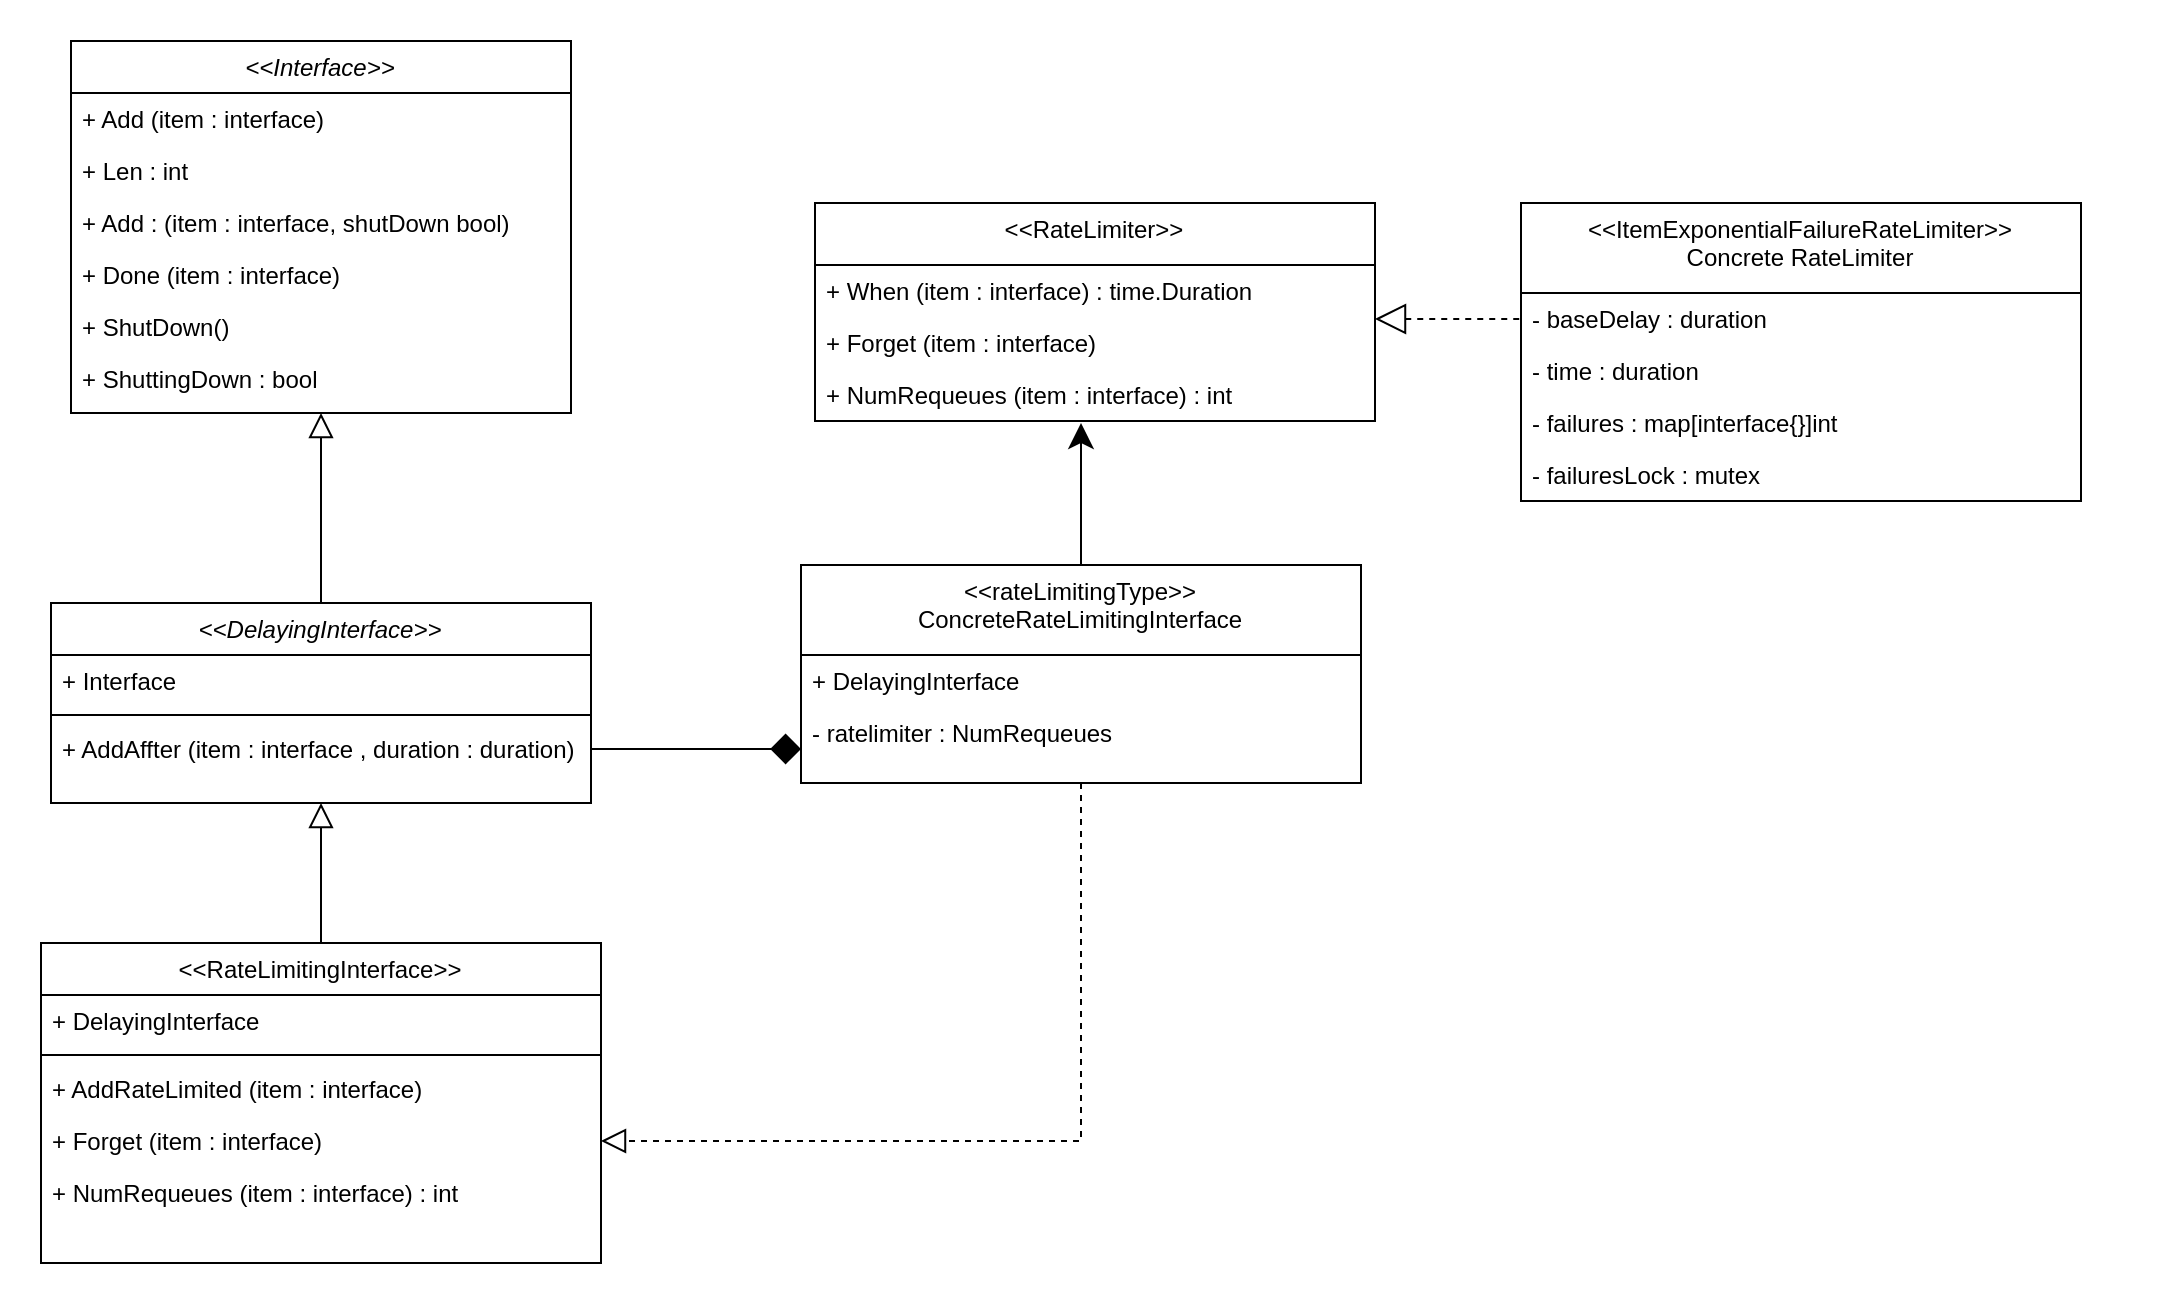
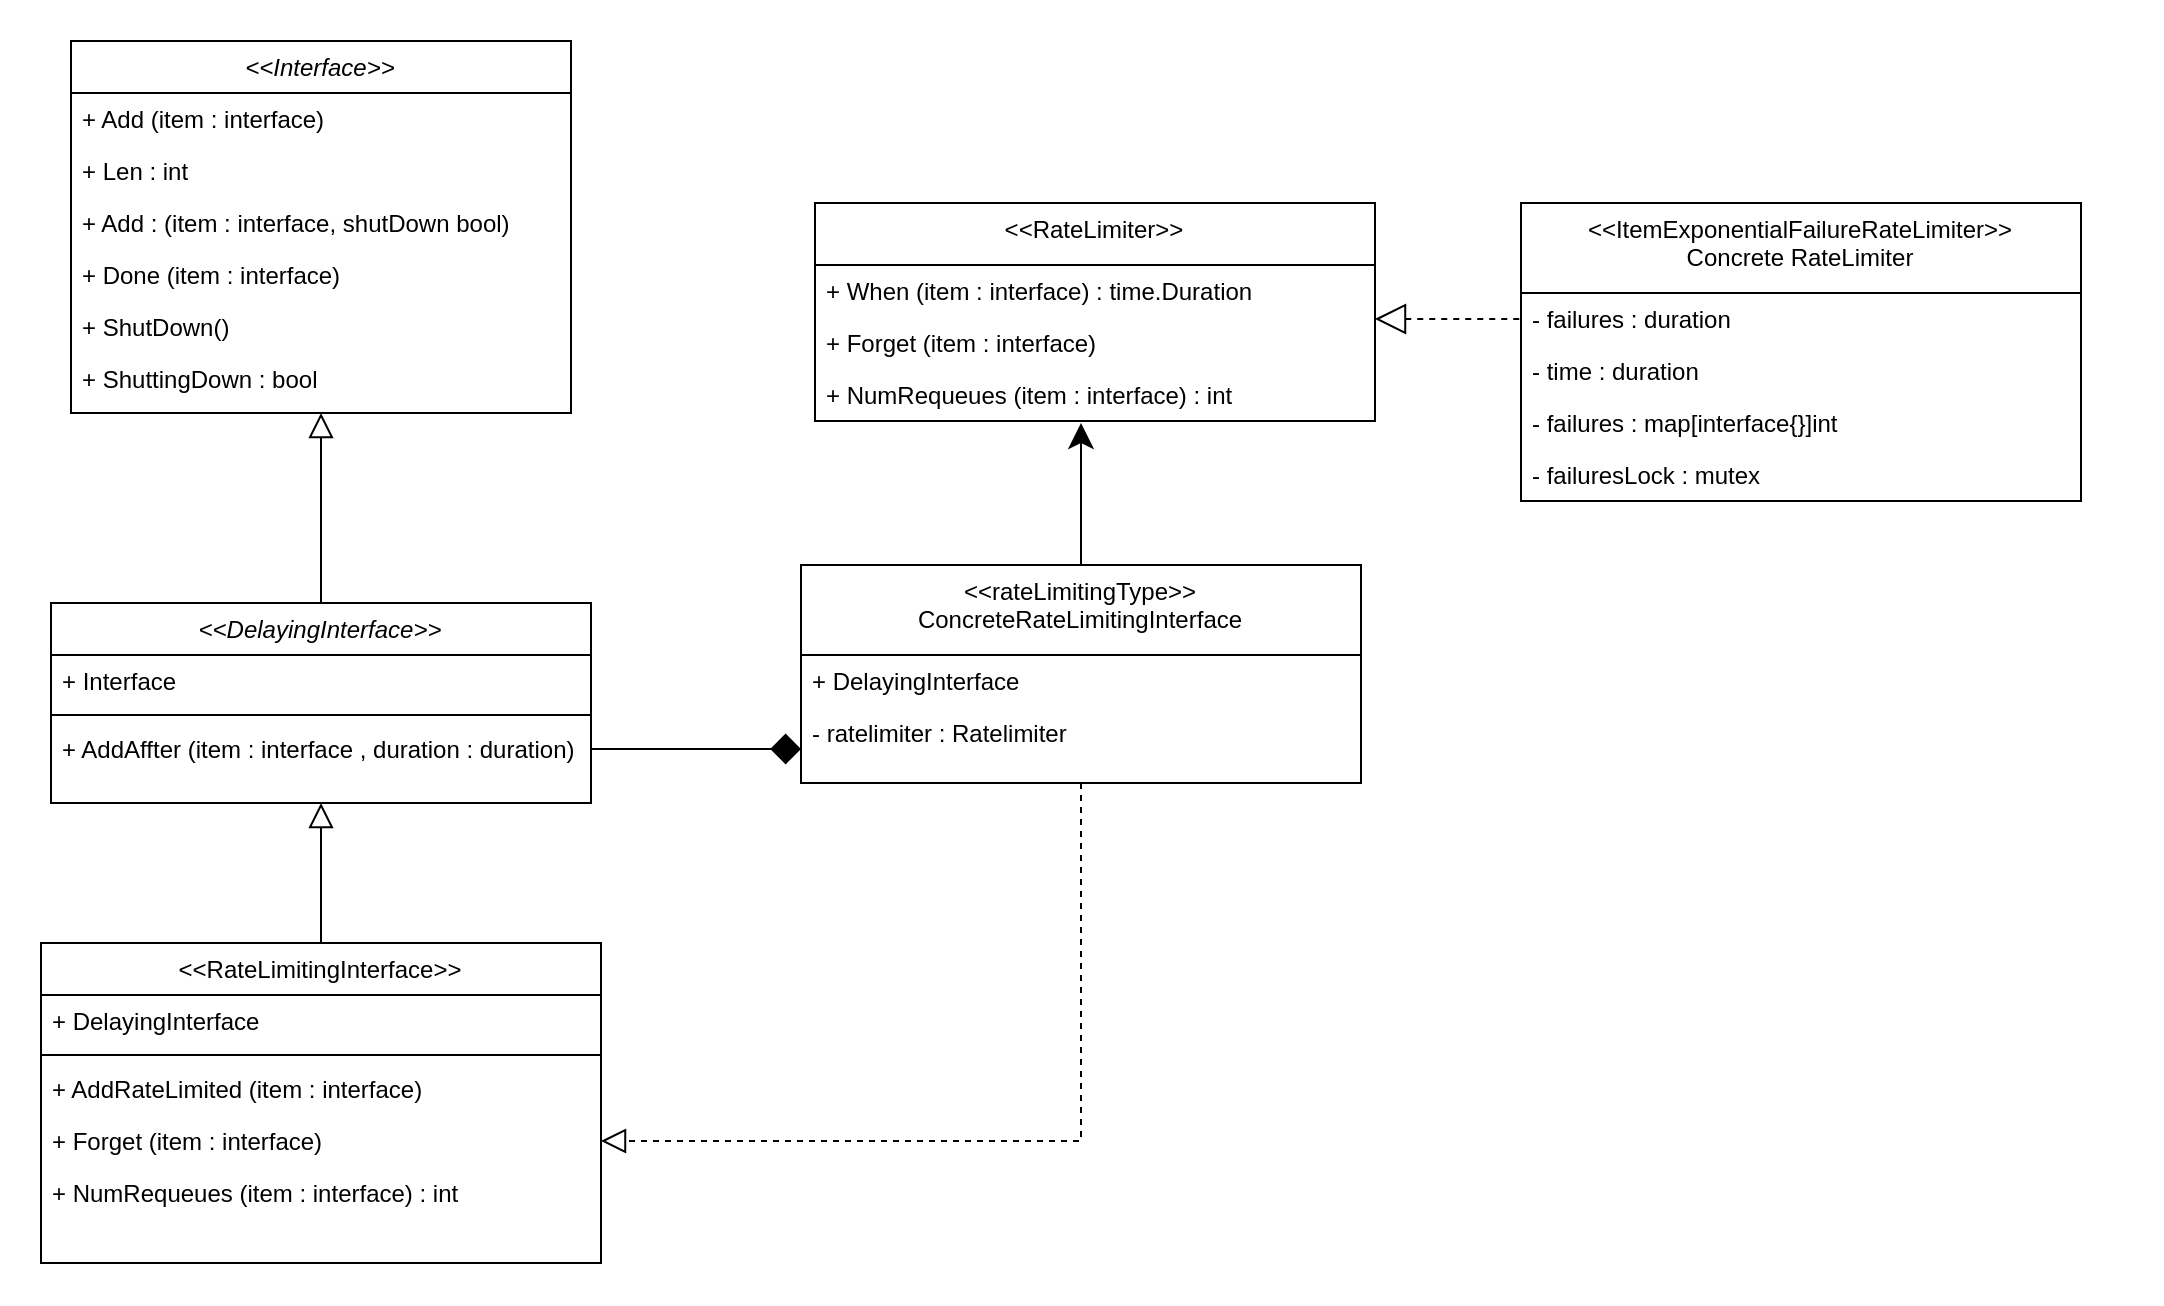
  <mxCell id="0" />
  <mxCell id="1" parent="0" />
  <mxCell id="2" value="&lt;&lt;DelayingInterface&gt;&gt;" style="swimlane;fontStyle=2;align=center;verticalAlign=top;childLayout=stackLayout;horizontal=1;startSize=26;horizontalStack=0;resizeParent=1;resizeLast=0;collapsible=1;marginBottom=0;rounded=0;shadow=0;strokeWidth=1;" parent="1" vertex="1"><mxGeometry x="25" y="301" width="270" height="100" as="geometry"><mxRectangle x="230" y="140" width="160" height="26" as="alternateBounds" /></mxGeometry></mxCell>
  <mxCell id="3" value="+ Interface" style="text;align=left;verticalAlign=top;spacingLeft=4;spacingRight=4;overflow=hidden;rotatable=0;points=[[0,0.5],[1,0.5]];portConstraint=eastwest;" vertex="1" parent="2"><mxGeometry y="26" width="270" height="26" as="geometry" /></mxCell>
  <mxCell id="4" value="" style="line;html=1;strokeWidth=1;align=left;verticalAlign=middle;spacingTop=-1;spacingLeft=3;spacingRight=3;rotatable=0;labelPosition=right;points=[];portConstraint=eastwest;" parent="2" vertex="1"><mxGeometry y="52" width="270" height="8" as="geometry" /></mxCell>
  <mxCell id="5" value="+ AddAffter (item : interface , duration : duration)" style="text;align=left;verticalAlign=top;spacingLeft=4;spacingRight=4;overflow=hidden;rotatable=0;points=[[0,0.5],[1,0.5]];portConstraint=eastwest;rounded=0;shadow=0;html=0;" vertex="1" parent="2"><mxGeometry y="60" width="270" height="26" as="geometry" /></mxCell>
  <mxCell id="6" value="&lt;&lt;RateLimitingInterface&gt;&gt;" style="swimlane;fontStyle=0;align=center;verticalAlign=top;childLayout=stackLayout;horizontal=1;startSize=26;horizontalStack=0;resizeParent=1;resizeLast=0;collapsible=1;marginBottom=0;rounded=0;shadow=0;strokeWidth=1;" parent="1" vertex="1"><mxGeometry x="20" y="471" width="280" height="160" as="geometry"><mxRectangle x="340" y="380" width="170" height="26" as="alternateBounds" /></mxGeometry></mxCell>
  <mxCell id="7" value="+ DelayingInterface" style="text;align=left;verticalAlign=top;spacingLeft=4;spacingRight=4;overflow=hidden;rotatable=0;points=[[0,0.5],[1,0.5]];portConstraint=eastwest;" parent="6" vertex="1"><mxGeometry y="26" width="280" height="26" as="geometry" /></mxCell>
  <mxCell id="8" value="" style="line;html=1;strokeWidth=1;align=left;verticalAlign=middle;spacingTop=-1;spacingLeft=3;spacingRight=3;rotatable=0;labelPosition=right;points=[];portConstraint=eastwest;" parent="6" vertex="1"><mxGeometry y="52" width="280" height="8" as="geometry" /></mxCell>
  <mxCell id="9" value="+ AddRateLimited (item : interface)" style="text;align=left;verticalAlign=top;spacingLeft=4;spacingRight=4;overflow=hidden;rotatable=0;points=[[0,0.5],[1,0.5]];portConstraint=eastwest;rounded=0;shadow=0;html=0;" vertex="1" parent="6"><mxGeometry y="60" width="280" height="26" as="geometry" /></mxCell>
  <mxCell id="10" value="+ Forget (item : interface)" style="text;align=left;verticalAlign=top;spacingLeft=4;spacingRight=4;overflow=hidden;rotatable=0;points=[[0,0.5],[1,0.5]];portConstraint=eastwest;rounded=0;shadow=0;html=0;" vertex="1" parent="6"><mxGeometry y="86" width="280" height="26" as="geometry" /></mxCell>
  <mxCell id="11" value="+ NumRequeues (item : interface) : int" style="text;align=left;verticalAlign=top;spacingLeft=4;spacingRight=4;overflow=hidden;rotatable=0;points=[[0,0.5],[1,0.5]];portConstraint=eastwest;rounded=0;shadow=0;html=0;" vertex="1" parent="6"><mxGeometry y="112" width="280" height="26" as="geometry" /></mxCell>
  <mxCell id="12" value="" style="endArrow=block;endSize=10;endFill=0;shadow=0;strokeWidth=1;rounded=0;edgeStyle=elbowEdgeStyle;elbow=vertical;" parent="1" source="6" target="2" edge="1"><mxGeometry width="160" relative="1" as="geometry"><mxPoint x="70" y="554" as="sourcePoint" /><mxPoint x="170" y="452" as="targetPoint" /></mxGeometry></mxCell>
  <mxCell id="13" value="&lt;&lt;Interface&gt;&gt;" style="swimlane;fontStyle=2;align=center;verticalAlign=top;childLayout=stackLayout;horizontal=1;startSize=26;horizontalStack=0;resizeParent=1;resizeLast=0;collapsible=1;marginBottom=0;rounded=0;shadow=0;strokeWidth=1;" vertex="1" parent="1"><mxGeometry x="35" y="20" width="250" height="186" as="geometry"><mxRectangle x="230" y="140" width="160" height="26" as="alternateBounds" /></mxGeometry></mxCell>
  <mxCell id="14" value="+ Add (item : interface)" style="text;align=left;verticalAlign=top;spacingLeft=4;spacingRight=4;overflow=hidden;rotatable=0;points=[[0,0.5],[1,0.5]];portConstraint=eastwest;" vertex="1" parent="13"><mxGeometry y="26" width="250" height="26" as="geometry" /></mxCell>
  <mxCell id="15" value="+ Len : int" style="text;align=left;verticalAlign=top;spacingLeft=4;spacingRight=4;overflow=hidden;rotatable=0;points=[[0,0.5],[1,0.5]];portConstraint=eastwest;rounded=0;shadow=0;html=0;" vertex="1" parent="13"><mxGeometry y="52" width="250" height="26" as="geometry" /></mxCell>
  <mxCell id="16" value="+ Add : (item : interface, shutDown bool)" style="text;align=left;verticalAlign=top;spacingLeft=4;spacingRight=4;overflow=hidden;rotatable=0;points=[[0,0.5],[1,0.5]];portConstraint=eastwest;rounded=0;shadow=0;html=0;" vertex="1" parent="13"><mxGeometry y="78" width="250" height="26" as="geometry" /></mxCell>
  <mxCell id="17" value="+ Done (item : interface)" style="text;align=left;verticalAlign=top;spacingLeft=4;spacingRight=4;overflow=hidden;rotatable=0;points=[[0,0.5],[1,0.5]];portConstraint=eastwest;rounded=0;shadow=0;html=0;" vertex="1" parent="13"><mxGeometry y="104" width="250" height="26" as="geometry" /></mxCell>
  <mxCell id="18" value="+ ShutDown()" style="text;align=left;verticalAlign=top;spacingLeft=4;spacingRight=4;overflow=hidden;rotatable=0;points=[[0,0.5],[1,0.5]];portConstraint=eastwest;rounded=0;shadow=0;html=0;" vertex="1" parent="13"><mxGeometry y="130" width="250" height="26" as="geometry" /></mxCell>
  <mxCell id="19" value="+ ShuttingDown : bool" style="text;align=left;verticalAlign=top;spacingLeft=4;spacingRight=4;overflow=hidden;rotatable=0;points=[[0,0.5],[1,0.5]];portConstraint=eastwest;rounded=0;shadow=0;html=0;" vertex="1" parent="13"><mxGeometry y="156" width="250" height="26" as="geometry" /></mxCell>
  <mxCell id="20" value="" style="endArrow=block;endSize=10;endFill=0;shadow=0;strokeWidth=1;rounded=0;edgeStyle=elbowEdgeStyle;elbow=vertical;entryX=0.5;entryY=1;entryDx=0;entryDy=0;" edge="1" parent="1" target="13"><mxGeometry width="160" relative="1" as="geometry"><mxPoint x="160" y="301" as="sourcePoint" /><mxPoint x="159.5" y="231" as="targetPoint" /><Array as="points"><mxPoint x="209.5" y="266" /></Array></mxGeometry></mxCell>
  <mxCell id="21" style="edgeStyle=orthogonalEdgeStyle;rounded=0;orthogonalLoop=1;jettySize=auto;html=1;entryX=1;entryY=0.5;entryDx=0;entryDy=0;startArrow=none;startFill=0;endArrow=block;endFill=0;strokeWidth=1;dashed=1;endSize=10;" edge="1" parent="1" source="23" target="10"><mxGeometry relative="1" as="geometry" /></mxCell>
  <mxCell id="22" style="edgeStyle=elbowEdgeStyle;rounded=0;orthogonalLoop=1;jettySize=auto;elbow=vertical;html=1;startArrow=none;startFill=0;endArrow=classic;endFill=1;endSize=10;strokeWidth=1;startSize=10;" edge="1" parent="1" source="23"><mxGeometry relative="1" as="geometry"><mxPoint x="540" y="211" as="targetPoint" /></mxGeometry></mxCell>
  <mxCell id="23" value="&lt;&lt;rateLimitingType&gt;&gt;&#10;ConcreteRateLimitingInterface" style="swimlane;fontStyle=0;align=center;verticalAlign=top;childLayout=stackLayout;horizontal=1;startSize=45;horizontalStack=0;resizeParent=1;resizeLast=0;collapsible=1;marginBottom=0;rounded=0;shadow=0;strokeWidth=1;" vertex="1" parent="1"><mxGeometry x="400" y="282" width="280" height="109" as="geometry"><mxRectangle x="340" y="380" width="170" height="26" as="alternateBounds" /></mxGeometry></mxCell>
  <mxCell id="24" value="+ DelayingInterface" style="text;align=left;verticalAlign=top;spacingLeft=4;spacingRight=4;overflow=hidden;rotatable=0;points=[[0,0.5],[1,0.5]];portConstraint=eastwest;" vertex="1" parent="23"><mxGeometry y="45" width="280" height="26" as="geometry" /></mxCell>
- <mxCell id="25" value="- ratelimiter : NumRequeues" style="text;align=left;verticalAlign=top;spacingLeft=4;spacingRight=4;overflow=hidden;rotatable=0;points=[[0,0.5],[1,0.5]];portConstraint=eastwest;" vertex="1" parent="23"><mxGeometry y="71" width="280" height="26" as="geometry" /></mxCell>
+ <mxCell id="25" value="- ratelimiter : Ratelimiter" style="text;align=left;verticalAlign=top;spacingLeft=4;spacingRight=4;overflow=hidden;rotatable=0;points=[[0,0.5],[1,0.5]];portConstraint=eastwest;" vertex="1" parent="23"><mxGeometry y="71" width="280" height="26" as="geometry" /></mxCell>
  <mxCell id="26" value="" style="endArrow=none;endSize=13;endFill=0;shadow=0;strokeWidth=1;rounded=0;elbow=vertical;entryX=1;entryY=0.5;entryDx=0;entryDy=0;startArrow=diamond;startFill=1;startSize=13;edgeStyle=elbowEdgeStyle;" edge="1" parent="1" source="25" target="5"><mxGeometry width="160" relative="1" as="geometry"><mxPoint x="170" y="481" as="sourcePoint" /><mxPoint x="170" y="411" as="targetPoint" /></mxGeometry></mxCell>
  <mxCell id="27" style="edgeStyle=elbowEdgeStyle;rounded=0;orthogonalLoop=1;jettySize=auto;elbow=vertical;html=1;startArrow=block;startFill=0;startSize=13;endArrow=none;endFill=0;endSize=13;strokeWidth=1;dashed=1;" edge="1" parent="1" source="28" target="33"><mxGeometry relative="1" as="geometry" /></mxCell>
  <mxCell id="28" value="&lt;&lt;RateLimiter&gt;&gt;" style="swimlane;fontStyle=0;align=center;verticalAlign=top;childLayout=stackLayout;horizontal=1;startSize=31;horizontalStack=0;resizeParent=1;resizeLast=0;collapsible=1;marginBottom=0;rounded=0;shadow=0;strokeWidth=1;" vertex="1" parent="1"><mxGeometry x="407" y="101" width="280" height="109" as="geometry"><mxRectangle x="340" y="380" width="170" height="26" as="alternateBounds" /></mxGeometry></mxCell>
  <mxCell id="29" value="+ When (item : interface) : time.Duration" style="text;align=left;verticalAlign=top;spacingLeft=4;spacingRight=4;overflow=hidden;rotatable=0;points=[[0,0.5],[1,0.5]];portConstraint=eastwest;rounded=0;shadow=0;html=0;" vertex="1" parent="28"><mxGeometry y="31" width="280" height="26" as="geometry" /></mxCell>
  <mxCell id="30" value="+ Forget (item : interface)" style="text;align=left;verticalAlign=top;spacingLeft=4;spacingRight=4;overflow=hidden;rotatable=0;points=[[0,0.5],[1,0.5]];portConstraint=eastwest;rounded=0;shadow=0;html=0;" vertex="1" parent="28"><mxGeometry y="57" width="280" height="26" as="geometry" /></mxCell>
  <mxCell id="31" value="+ NumRequeues (item : interface) : int" style="text;align=left;verticalAlign=top;spacingLeft=4;spacingRight=4;overflow=hidden;rotatable=0;points=[[0,0.5],[1,0.5]];portConstraint=eastwest;rounded=0;shadow=0;html=0;" vertex="1" parent="28"><mxGeometry y="83" width="280" height="26" as="geometry" /></mxCell>
  <mxCell id="32" value="&lt;&lt;ItemExponentialFailureRateLimiter&gt;&gt;&#10;Concrete RateLimiter" style="swimlane;fontStyle=0;align=center;verticalAlign=top;childLayout=stackLayout;horizontal=1;startSize=45;horizontalStack=0;resizeParent=1;resizeLast=0;collapsible=1;marginBottom=0;rounded=0;shadow=0;strokeWidth=1;" vertex="1" parent="1"><mxGeometry x="760" y="101" width="280" height="149" as="geometry"><mxRectangle x="340" y="380" width="170" height="26" as="alternateBounds" /></mxGeometry></mxCell>
- <mxCell id="33" value="- baseDelay : duration" style="text;align=left;verticalAlign=top;spacingLeft=4;spacingRight=4;overflow=hidden;rotatable=0;points=[[0,0.5],[1,0.5]];portConstraint=eastwest;" vertex="1" parent="32"><mxGeometry y="45" width="280" height="26" as="geometry" /></mxCell>
+ <mxCell id="33" value="- failures : duration" style="text;align=left;verticalAlign=top;spacingLeft=4;spacingRight=4;overflow=hidden;rotatable=0;points=[[0,0.5],[1,0.5]];portConstraint=eastwest;" vertex="1" parent="32"><mxGeometry y="45" width="280" height="26" as="geometry" /></mxCell>
  <mxCell id="34" value="- time : duration" style="text;align=left;verticalAlign=top;spacingLeft=4;spacingRight=4;overflow=hidden;rotatable=0;points=[[0,0.5],[1,0.5]];portConstraint=eastwest;" vertex="1" parent="32"><mxGeometry y="71" width="280" height="26" as="geometry" /></mxCell>
  <mxCell id="35" value="- failures : map[interface{}]int" style="text;align=left;verticalAlign=top;spacingLeft=4;spacingRight=4;overflow=hidden;rotatable=0;points=[[0,0.5],[1,0.5]];portConstraint=eastwest;" vertex="1" parent="32"><mxGeometry y="97" width="280" height="26" as="geometry" /></mxCell>
  <mxCell id="36" value="- failuresLock : mutex" style="text;align=left;verticalAlign=top;spacingLeft=4;spacingRight=4;overflow=hidden;rotatable=0;points=[[0,0.5],[1,0.5]];portConstraint=eastwest;" vertex="1" parent="32"><mxGeometry y="123" width="280" height="26" as="geometry" /></mxCell>
  <mxCell id="37" value="" style="rounded=0;whiteSpace=wrap;html=1;fillColor=none;strokeColor=none;" vertex="1" parent="1"><mxGeometry x="360" y="64" width="700" height="217" as="geometry" /></mxCell>
